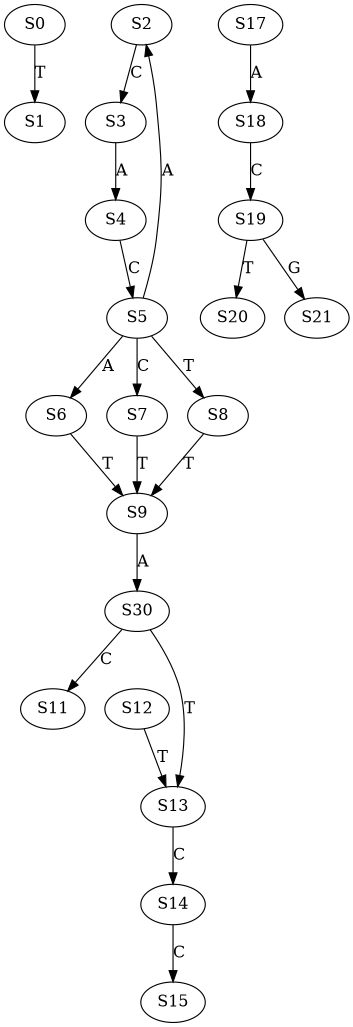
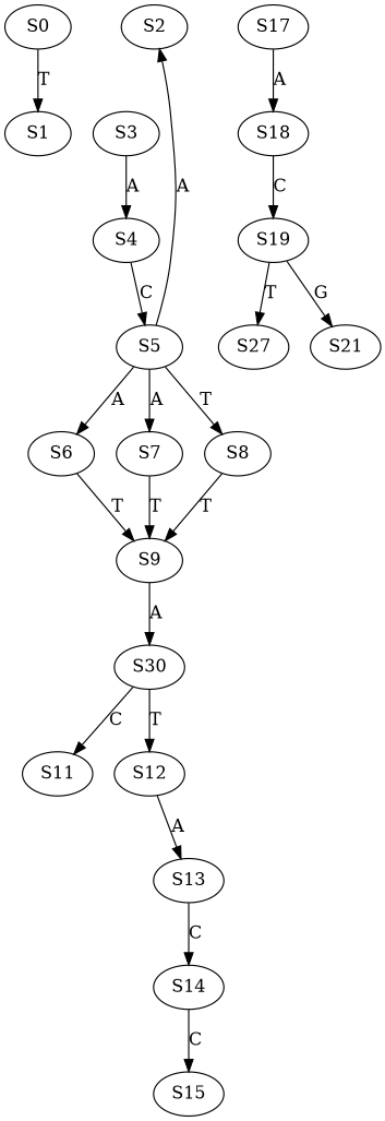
  strict digraph {
    S0
    S1
    S2
    S3
    S4
    S5
    S6
    S7
    S8
    S9
    n11 [label=S30]
    S11
    S12
    S13
    S14
    S15
    S17
    S18
    S19
-   S20
+   S20 [label=S27]
    S21
    S0 -> S1 [label=T]
-   S2 -> S3 [label=C]
    S3 -> S4 [label=A]
    S4 -> S5 [label=C]
    S5 -> S2 [label=A]
    S5 -> S6 [label=A]
-   S5 -> S7 [label=C]
+   S5 -> S7 [label=A]
    S5 -> S8 [label=T]
    S6 -> S9 [label=T]
    S7 -> S9 [label=T]
    S8 -> S9 [label=T]
    S9 -> n11 [label=A]
    n11 -> S11 [label=C]
-   n11 -> S13 [label=T]
-   S12 -> S13 [label=T]
+   n11 -> S12 [label=T]
+   S12 -> S13 [label=A]
    S13 -> S14 [label=C]
    S14 -> S15 [label=C]
    S17 -> S18 [label=A]
    S18 -> S19 [label=C]
    S19 -> S20 [label=T]
    S19 -> S21 [label=G]
  }
